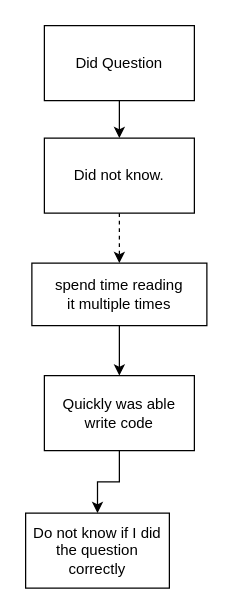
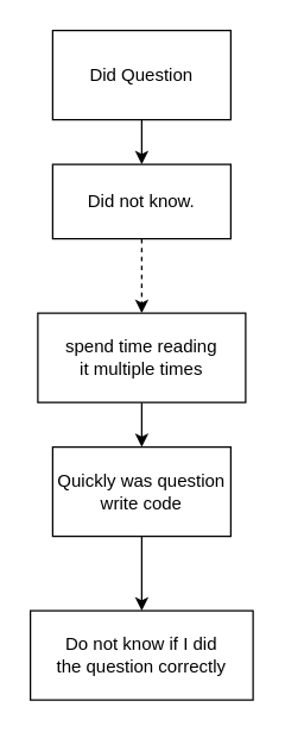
  <mxCell id="0" />
  <mxCell id="1" parent="0" />
  <mxCell id="2" style="edgeStyle=orthogonalEdgeStyle;rounded=0;orthogonalLoop=1;jettySize=auto;html=1;exitX=0.5;exitY=1;exitDx=0;exitDy=0;entryX=0.5;entryY=0;entryDx=0;entryDy=0;" edge="1" parent="1" source="3" target="5"><mxGeometry relative="1" as="geometry" /></mxCell>
  <mxCell id="3" value="Did Question" style="rounded=0;whiteSpace=wrap;html=1;" vertex="1" parent="1"><mxGeometry x="35" y="20" width="120" height="60" as="geometry" /></mxCell>
  <mxCell id="4" style="edgeStyle=orthogonalEdgeStyle;rounded=0;orthogonalLoop=1;jettySize=auto;html=1;exitX=0.5;exitY=1;exitDx=0;exitDy=0;entryX=0.5;entryY=0;entryDx=0;entryDy=0;dashed=1;" edge="1" parent="1" source="5" target="7"><mxGeometry relative="1" as="geometry" /></mxCell>
- <mxCell id="5" value="Did not know." style="rounded=0;whiteSpace=wrap;html=1;" vertex="1" parent="1"><mxGeometry x="35" y="110" width="120" height="60" as="geometry" /></mxCell>
+ <mxCell id="5" value="Did not know." style="rounded=0;whiteSpace=wrap;html=1;" vertex="1" parent="1"><mxGeometry x="35" y="110" width="120" height="50" as="geometry" /></mxCell>
  <mxCell id="6" style="edgeStyle=orthogonalEdgeStyle;rounded=0;orthogonalLoop=1;jettySize=auto;html=1;exitX=0.5;exitY=1;exitDx=0;exitDy=0;entryX=0.5;entryY=0;entryDx=0;entryDy=0;" edge="1" parent="1" source="7" target="9"><mxGeometry relative="1" as="geometry" /></mxCell>
- <mxCell id="7" value="spend time reading&lt;div&gt;it multiple times&lt;/div&gt;" style="rounded=0;whiteSpace=wrap;html=1;" vertex="1" parent="1"><mxGeometry x="25" y="210" width="140" height="50" as="geometry" /></mxCell>
+ <mxCell id="7" value="spend time reading&lt;div&gt;it multiple times&lt;/div&gt;" style="rounded=0;whiteSpace=wrap;html=1;" vertex="1" parent="1"><mxGeometry x="25" y="210" width="140" height="60" as="geometry" /></mxCell>
  <mxCell id="8" style="edgeStyle=orthogonalEdgeStyle;rounded=0;orthogonalLoop=1;jettySize=auto;html=1;exitX=0.5;exitY=1;exitDx=0;exitDy=0;entryX=0.5;entryY=0;entryDx=0;entryDy=0;" edge="1" parent="1" source="9" target="10"><mxGeometry relative="1" as="geometry" /></mxCell>
- <mxCell id="9" value="Quickly was able&lt;div&gt;write code&lt;/div&gt;" style="rounded=0;whiteSpace=wrap;html=1;" vertex="1" parent="1"><mxGeometry x="35" y="300" width="120" height="60" as="geometry" /></mxCell>
- <mxCell id="10" value="Do not know if I did&lt;div&gt;the question correctly&lt;/div&gt;" style="rounded=0;whiteSpace=wrap;html=1;" vertex="1" parent="1"><mxGeometry x="20" y="410" width="115" height="60" as="geometry" /></mxCell>
+ <mxCell id="9" value="Quickly was question&lt;div&gt;write code&lt;/div&gt;" style="rounded=0;whiteSpace=wrap;html=1;" vertex="1" parent="1"><mxGeometry x="35" y="300" width="120" height="60" as="geometry" /></mxCell>
+ <mxCell id="10" value="Do not know if I did&lt;div&gt;the question correctly&lt;/div&gt;" style="rounded=0;whiteSpace=wrap;html=1;" vertex="1" parent="1"><mxGeometry x="20" y="410" width="150" height="60" as="geometry" /></mxCell>
